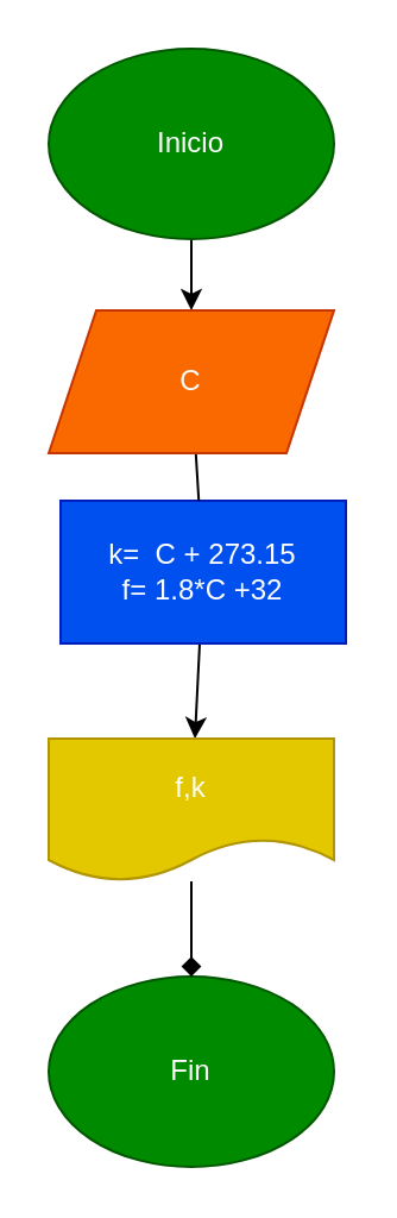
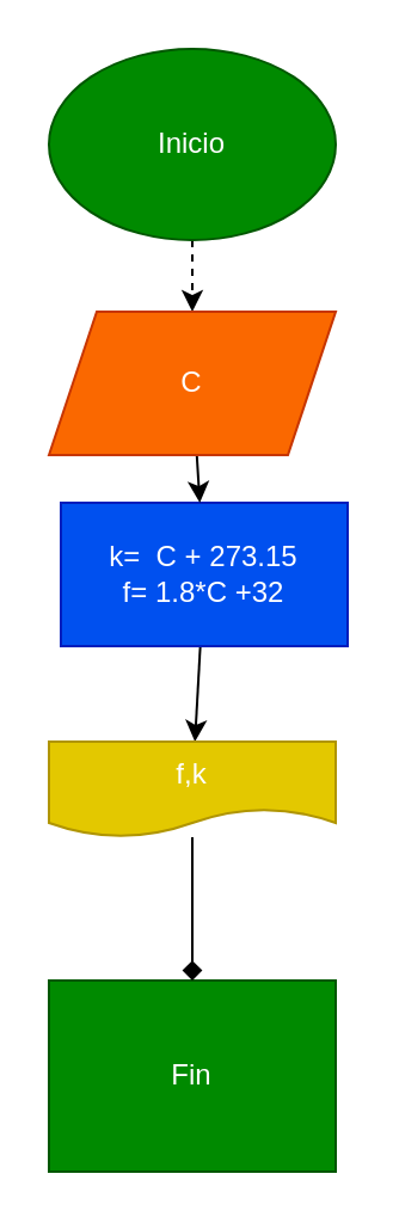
  <mxCell id="0" />
  <mxCell id="1" parent="0" />
- <mxCell id="2" value="" style="edgeStyle=none;html=1;" edge="1" parent="1" source="3" target="7"><mxGeometry relative="1" as="geometry" /></mxCell>
+ <mxCell id="2" value="" style="edgeStyle=none;html=1;dashed=1;" edge="1" parent="1" source="3" target="7"><mxGeometry relative="1" as="geometry" /></mxCell>
  <mxCell id="3" value="Inicio" style="ellipse;whiteSpace=wrap;html=1;fillColor=#008a00;fontColor=#ffffff;strokeColor=#005700;" vertex="1" parent="1"><mxGeometry x="20" y="20" width="120" height="80" as="geometry" /></mxCell>
  <mxCell id="4" value="" style="edgeStyle=none;html=1;" edge="1" parent="1" source="5" target="10"><mxGeometry relative="1" as="geometry" /></mxCell>
  <mxCell id="5" value="k=&amp;nbsp; C + 273.15&lt;br&gt;f= 1.8*C +32" style="rounded=0;whiteSpace=wrap;html=1;fillColor=#0050ef;fontColor=#ffffff;strokeColor=#001DBC;" vertex="1" parent="1"><mxGeometry x="25" y="210" width="120" height="60" as="geometry" /></mxCell>
- <mxCell id="6" value="" style="edgeStyle=none;html=1;endArrow=none;" edge="1" parent="1" source="7" target="5"><mxGeometry relative="1" as="geometry" /></mxCell>
+ <mxCell id="6" value="" style="edgeStyle=none;html=1;" edge="1" parent="1" source="7" target="5"><mxGeometry relative="1" as="geometry" /></mxCell>
  <mxCell id="7" value="C" style="shape=parallelogram;perimeter=parallelogramPerimeter;whiteSpace=wrap;html=1;fixedSize=1;fillColor=#fa6800;fontColor=#FFFFFF;strokeColor=#C73500;" vertex="1" parent="1"><mxGeometry x="20" y="130" width="120" height="60" as="geometry" /></mxCell>
- <mxCell id="8" value="Fin" style="ellipse;whiteSpace=wrap;html=1;fillColor=#008a00;fontColor=#FFFFFF;strokeColor=#005700;" vertex="1" parent="1"><mxGeometry x="20" y="410" width="120" height="80" as="geometry" /></mxCell>
+ <mxCell id="8" value="Fin" style="whiteSpace=wrap;html=1;fillColor=#008a00;fontColor=#FFFFFF;strokeColor=#005700;rounded=0;" vertex="1" parent="1"><mxGeometry x="20" y="410" width="120" height="80" as="geometry" /></mxCell>
  <mxCell id="9" value="" style="edgeStyle=none;html=1;endArrow=diamond;" edge="1" parent="1" source="10" target="8"><mxGeometry relative="1" as="geometry" /></mxCell>
- <mxCell id="10" value="f,k" style="shape=document;whiteSpace=wrap;html=1;boundedLbl=1;fillColor=#e3c800;fontColor=#FFFFFF;strokeColor=#B09500;" vertex="1" parent="1"><mxGeometry x="20" y="310" width="120" height="60" as="geometry" /></mxCell>
+ <mxCell id="10" value="f,k" style="shape=document;whiteSpace=wrap;html=1;boundedLbl=1;fillColor=#e3c800;fontColor=#FFFFFF;strokeColor=#B09500;" vertex="1" parent="1"><mxGeometry x="20" y="310" width="120" height="40" as="geometry" /></mxCell>
